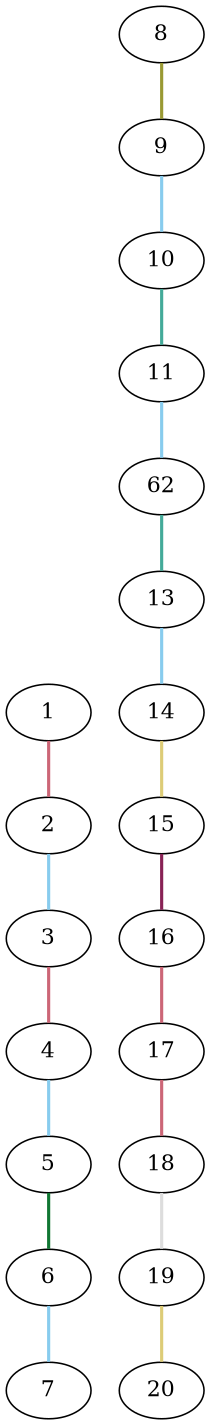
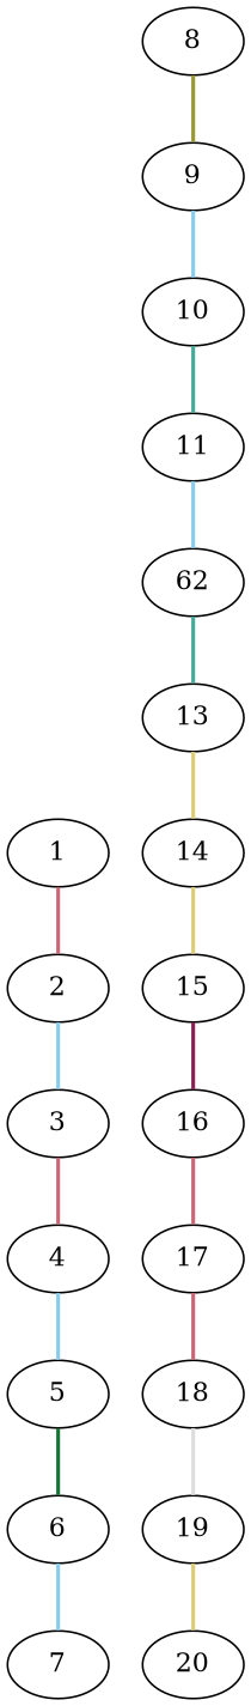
  graph {
    rankdir=BT
    edge [color="#88CCEE" style=bold]
    2
    1
    3
    4
    5
    6
    7
    9
    8
    10
    11
    n12 [label=62]
    13
    14
    15
    16
    17
    18
    19
    20
    2 -- 1 [color="#CC6677"]
    3 -- 2
    4 -- 3 [color="#CC6677"]
    5 -- 4
    6 -- 5 [color="#117733"]
    7 -- 6
    9 -- 8 [color="#999933"]
    10 -- 9
    11 -- 10 [color="#44AA99"]
    n12 -- 11
    13 -- n12 [color="#44AA99"]
-   14 -- 13
+   14 -- 13 [color="#DDCC77"]
    15 -- 14 [color="#DDCC77"]
    16 -- 15 [color="#882255"]
    17 -- 16 [color="#CC6677"]
    18 -- 17 [color="#CC6677"]
    19 -- 18 [color="#DDDDDD"]
    20 -- 19 [color="#DDCC77"]
  }
